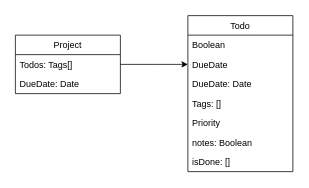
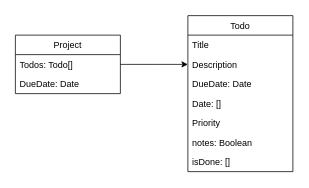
  <mxCell id="0" />
  <mxCell id="1" parent="0" />
  <mxCell id="2" value="Project" style="swimlane;fontStyle=0;childLayout=stackLayout;horizontal=1;startSize=26;fillColor=none;horizontalStack=0;resizeParent=1;resizeParentMax=0;resizeLast=0;collapsible=1;marginBottom=0;" vertex="1" parent="1"><mxGeometry x="20" y="46" width="140" height="78" as="geometry"><mxRectangle x="170" y="100" width="70" height="26" as="alternateBounds" /></mxGeometry></mxCell>
- <mxCell id="3" value="Todos: Tags[]" style="text;strokeColor=none;fillColor=none;align=left;verticalAlign=top;spacingLeft=4;spacingRight=4;overflow=hidden;rotatable=0;points=[[0,0.5],[1,0.5]];portConstraint=eastwest;" vertex="1" parent="2"><mxGeometry y="26" width="140" height="26" as="geometry" /></mxCell>
+ <mxCell id="3" value="Todos: Todo[]" style="text;strokeColor=none;fillColor=none;align=left;verticalAlign=top;spacingLeft=4;spacingRight=4;overflow=hidden;rotatable=0;points=[[0,0.5],[1,0.5]];portConstraint=eastwest;" vertex="1" parent="2"><mxGeometry y="26" width="140" height="26" as="geometry" /></mxCell>
  <mxCell id="4" value="DueDate: Date" style="text;strokeColor=none;fillColor=none;align=left;verticalAlign=top;spacingLeft=4;spacingRight=4;overflow=hidden;rotatable=0;points=[[0,0.5],[1,0.5]];portConstraint=eastwest;" vertex="1" parent="2"><mxGeometry y="52" width="140" height="26" as="geometry" /></mxCell>
  <mxCell id="5" style="edgeStyle=orthogonalEdgeStyle;rounded=0;orthogonalLoop=1;jettySize=auto;html=1;" edge="1" parent="1" source="3"><mxGeometry relative="1" as="geometry"><mxPoint x="250" y="85" as="targetPoint" /></mxGeometry></mxCell>
  <mxCell id="6" value="Todo" style="swimlane;fontStyle=0;childLayout=stackLayout;horizontal=1;startSize=26;fillColor=none;horizontalStack=0;resizeParent=1;resizeParentMax=0;resizeLast=0;collapsible=1;marginBottom=0;" vertex="1" parent="1"><mxGeometry x="250" y="20" width="140" height="208" as="geometry" /></mxCell>
- <mxCell id="7" value="Boolean   " style="text;strokeColor=none;fillColor=none;align=left;verticalAlign=top;spacingLeft=4;spacingRight=4;overflow=hidden;rotatable=0;points=[[0,0.5],[1,0.5]];portConstraint=eastwest;" vertex="1" parent="6"><mxGeometry y="26" width="140" height="26" as="geometry" /></mxCell>
- <mxCell id="8" value="DueDate" style="text;strokeColor=none;fillColor=none;align=left;verticalAlign=top;spacingLeft=4;spacingRight=4;overflow=hidden;rotatable=0;points=[[0,0.5],[1,0.5]];portConstraint=eastwest;" vertex="1" parent="6"><mxGeometry y="52" width="140" height="26" as="geometry" /></mxCell>
+ <mxCell id="7" value="Title   " style="text;strokeColor=none;fillColor=none;align=left;verticalAlign=top;spacingLeft=4;spacingRight=4;overflow=hidden;rotatable=0;points=[[0,0.5],[1,0.5]];portConstraint=eastwest;" vertex="1" parent="6"><mxGeometry y="26" width="140" height="26" as="geometry" /></mxCell>
+ <mxCell id="8" value="Description" style="text;strokeColor=none;fillColor=none;align=left;verticalAlign=top;spacingLeft=4;spacingRight=4;overflow=hidden;rotatable=0;points=[[0,0.5],[1,0.5]];portConstraint=eastwest;" vertex="1" parent="6"><mxGeometry y="52" width="140" height="26" as="geometry" /></mxCell>
  <mxCell id="9" value="DueDate: Date" style="text;strokeColor=none;fillColor=none;align=left;verticalAlign=top;spacingLeft=4;spacingRight=4;overflow=hidden;rotatable=0;points=[[0,0.5],[1,0.5]];portConstraint=eastwest;" vertex="1" parent="6"><mxGeometry y="78" width="140" height="26" as="geometry" /></mxCell>
- <mxCell id="10" value="Tags: []" style="text;strokeColor=none;fillColor=none;align=left;verticalAlign=top;spacingLeft=4;spacingRight=4;overflow=hidden;rotatable=0;points=[[0,0.5],[1,0.5]];portConstraint=eastwest;" vertex="1" parent="6"><mxGeometry y="104" width="140" height="26" as="geometry" /></mxCell>
+ <mxCell id="10" value="Date: []" style="text;strokeColor=none;fillColor=none;align=left;verticalAlign=top;spacingLeft=4;spacingRight=4;overflow=hidden;rotatable=0;points=[[0,0.5],[1,0.5]];portConstraint=eastwest;" vertex="1" parent="6"><mxGeometry y="104" width="140" height="26" as="geometry" /></mxCell>
  <mxCell id="11" value="Priority" style="text;strokeColor=none;fillColor=none;align=left;verticalAlign=top;spacingLeft=4;spacingRight=4;overflow=hidden;rotatable=0;points=[[0,0.5],[1,0.5]];portConstraint=eastwest;" vertex="1" parent="6"><mxGeometry y="130" width="140" height="26" as="geometry" /></mxCell>
  <mxCell id="12" value="notes: Boolean" style="text;strokeColor=none;fillColor=none;align=left;verticalAlign=top;spacingLeft=4;spacingRight=4;overflow=hidden;rotatable=0;points=[[0,0.5],[1,0.5]];portConstraint=eastwest;" vertex="1" parent="6"><mxGeometry y="156" width="140" height="26" as="geometry" /></mxCell>
  <mxCell id="13" value="isDone: []" style="text;strokeColor=none;fillColor=none;align=left;verticalAlign=top;spacingLeft=4;spacingRight=4;overflow=hidden;rotatable=0;points=[[0,0.5],[1,0.5]];portConstraint=eastwest;" vertex="1" parent="6"><mxGeometry y="182" width="140" height="26" as="geometry" /></mxCell>
